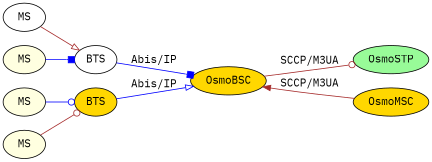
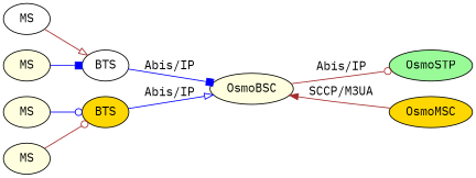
  digraph {
    fontname="IBM Plex Mono"
    rankdir=LR
    node [fillcolor=gold fontname="IBM Plex Mono" style=filled]
    edge [arrowhead=odot color=brown fontname="IBM Plex Mono"]
    n1 [fillcolor=white label=MS]
    n2 [fillcolor=white label=BTS]
-   n3 [label=OsmoBSC]
+   n3 [fillcolor=lightyellow label=OsmoBSC]
    n4 [fillcolor=lightyellow label=MS]
    n5 [fillcolor=lightyellow label=MS]
    n6 [label=BTS]
    n7 [fillcolor=lightyellow label=MS]
    n8 [fillcolor=palegreen label=OsmoSTP]
    n9 [label=OsmoMSC]
    n1 -> n2 [arrowhead=onormal]
    n2 -> n3 [arrowhead=box color=blue label="Abis/IP"]
-   n3 -> n8 [label="SCCP/M3UA"]
+   n3 -> n8 [label="Abis/IP"]
    n3 -> n9 [dir=back label="SCCP/M3UA" arrowhead=""]
    n4 -> n2 [arrowhead=box color=blue]
    n5 -> n6
    n6 -> n3 [arrowhead=onormal color=blue label="Abis/IP"]
    n7 -> n6 [color=blue]
  }
